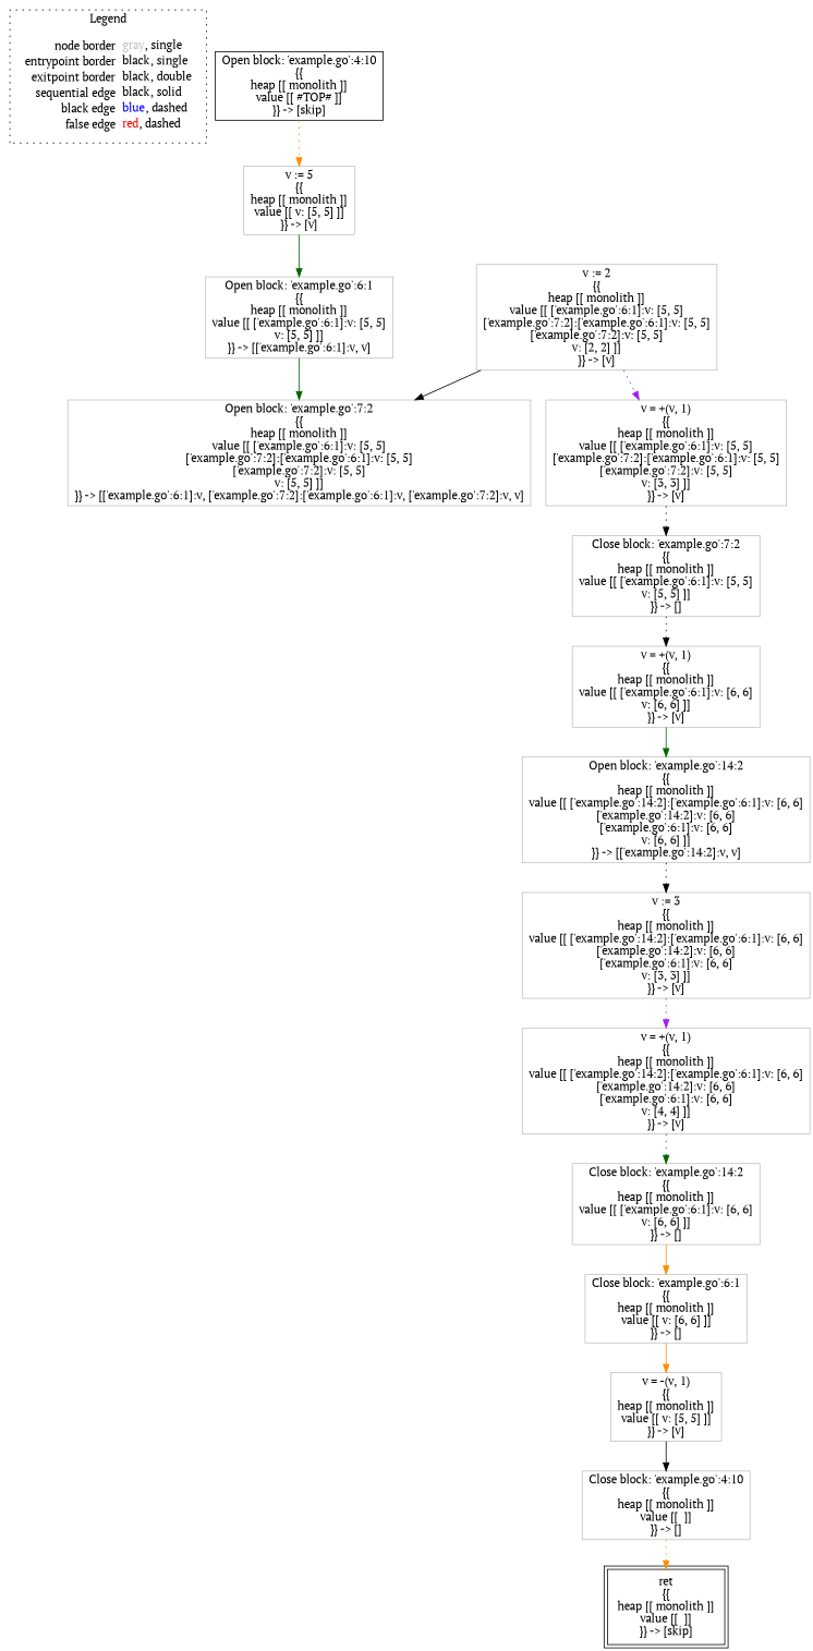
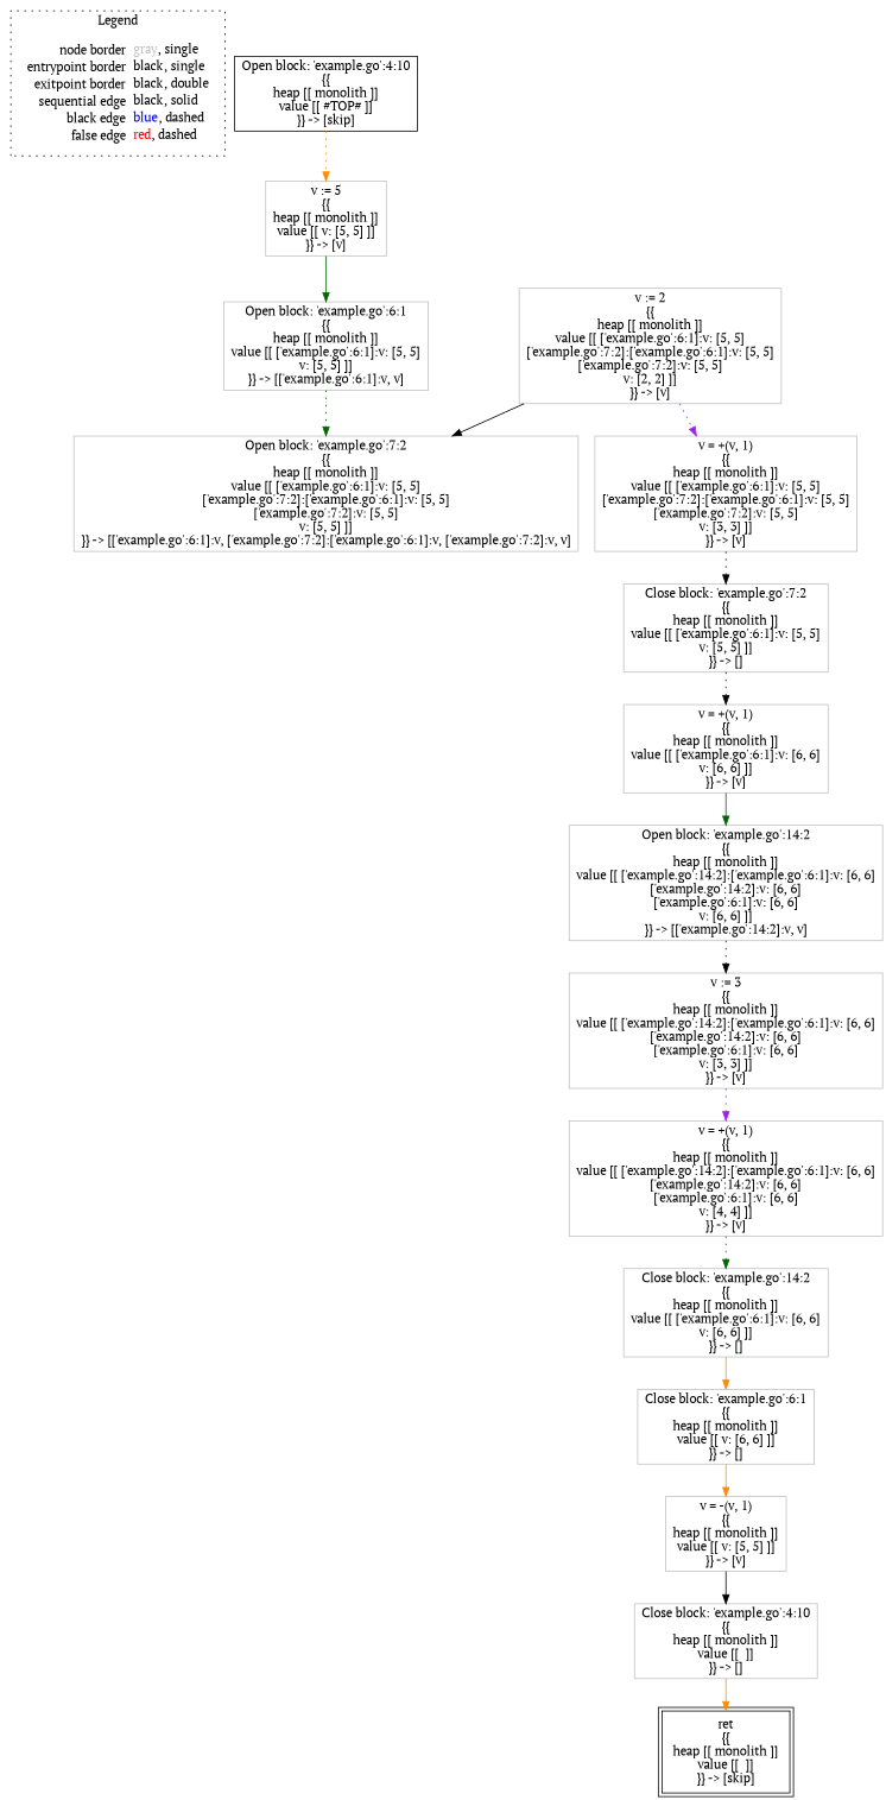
  digraph {
    fontname="PT Serif"
    node [fontname="PT Serif" shape=rect color=gray]
    edge [color=black fontname="PT Serif" style=dotted]
    n1 [label=<<table border="0" cellpadding="2" cellspacing="0" cellborder="0"><tr><td align="right">node border&nbsp;</td><td align="left"><font color="gray">gray</font>, single</td></tr><tr><td align="right">entrypoint border&nbsp;</td><td align="left"><font color="black">black</font>, single</td></tr><tr><td align="right">exitpoint border&nbsp;</td><td align="left"><font color="black">black</font>, double</td></tr><tr><td align="right">sequential edge&nbsp;</td><td align="left"><font color="black">black</font>, solid</td></tr><tr><td align="right">black edge&nbsp;</td><td align="left"><font color="blue">blue</font>, dashed</td></tr><tr><td align="right">false edge&nbsp;</td><td align="left"><font color="red">red</font>, dashed</td></tr></table>> shape=plaintext color=""]
    n2 [color=black label=<Open block: 'example.go':4:10<BR/>{{<BR/>heap [[ monolith ]]<BR/>value [[ #TOP# ]]<BR/>}} -&gt; [skip]>]
    n3 [label=<v := 5<BR/>{{<BR/>heap [[ monolith ]]<BR/>value [[ v: [5, 5] ]]<BR/>}} -&gt; [v]>]
    n4 [label=<Open block: 'example.go':6:1<BR/>{{<BR/>heap [[ monolith ]]<BR/>value [[ ['example.go':6:1]:v: [5, 5]<BR/>v: [5, 5] ]]<BR/>}} -&gt; [['example.go':6:1]:v, v]>]
    n5 [label=<v = +(v, 1)<BR/>{{<BR/>heap [[ monolith ]]<BR/>value [[ ['example.go':14:2]:['example.go':6:1]:v: [6, 6]<BR/>['example.go':14:2]:v: [6, 6]<BR/>['example.go':6:1]:v: [6, 6]<BR/>v: [4, 4] ]]<BR/>}} -&gt; [v]>]
    n6 [label=<Close block: 'example.go':14:2<BR/>{{<BR/>heap [[ monolith ]]<BR/>value [[ ['example.go':6:1]:v: [6, 6]<BR/>v: [6, 6] ]]<BR/>}} -&gt; []>]
    n7 [label=<Close block: 'example.go':6:1<BR/>{{<BR/>heap [[ monolith ]]<BR/>value [[ v: [6, 6] ]]<BR/>}} -&gt; []>]
    n8 [label=<v := 2<BR/>{{<BR/>heap [[ monolith ]]<BR/>value [[ ['example.go':6:1]:v: [5, 5]<BR/>['example.go':7:2]:['example.go':6:1]:v: [5, 5]<BR/>['example.go':7:2]:v: [5, 5]<BR/>v: [2, 2] ]]<BR/>}} -&gt; [v]>]
    n9 [label=<v = +(v, 1)<BR/>{{<BR/>heap [[ monolith ]]<BR/>value [[ ['example.go':6:1]:v: [5, 5]<BR/>['example.go':7:2]:['example.go':6:1]:v: [5, 5]<BR/>['example.go':7:2]:v: [5, 5]<BR/>v: [3, 3] ]]<BR/>}} -&gt; [v]>]
    n10 [label=<Open block: 'example.go':7:2<BR/>{{<BR/>heap [[ monolith ]]<BR/>value [[ ['example.go':6:1]:v: [5, 5]<BR/>['example.go':7:2]:['example.go':6:1]:v: [5, 5]<BR/>['example.go':7:2]:v: [5, 5]<BR/>v: [5, 5] ]]<BR/>}} -&gt; [['example.go':6:1]:v, ['example.go':7:2]:['example.go':6:1]:v, ['example.go':7:2]:v, v]>]
    n11 [label=<Close block: 'example.go':7:2<BR/>{{<BR/>heap [[ monolith ]]<BR/>value [[ ['example.go':6:1]:v: [5, 5]<BR/>v: [5, 5] ]]<BR/>}} -&gt; []>]
    n12 [label=<v := 3<BR/>{{<BR/>heap [[ monolith ]]<BR/>value [[ ['example.go':14:2]:['example.go':6:1]:v: [6, 6]<BR/>['example.go':14:2]:v: [6, 6]<BR/>['example.go':6:1]:v: [6, 6]<BR/>v: [3, 3] ]]<BR/>}} -&gt; [v]>]
    n13 [label=<v = +(v, 1)<BR/>{{<BR/>heap [[ monolith ]]<BR/>value [[ ['example.go':6:1]:v: [6, 6]<BR/>v: [6, 6] ]]<BR/>}} -&gt; [v]>]
    n14 [label=<Open block: 'example.go':14:2<BR/>{{<BR/>heap [[ monolith ]]<BR/>value [[ ['example.go':14:2]:['example.go':6:1]:v: [6, 6]<BR/>['example.go':14:2]:v: [6, 6]<BR/>['example.go':6:1]:v: [6, 6]<BR/>v: [6, 6] ]]<BR/>}} -&gt; [['example.go':14:2]:v, v]>]
    n15 [label=<v = -(v, 1)<BR/>{{<BR/>heap [[ monolith ]]<BR/>value [[ v: [5, 5] ]]<BR/>}} -&gt; [v]>]
    n16 [label=<Close block: 'example.go':4:10<BR/>{{<BR/>heap [[ monolith ]]<BR/>value [[  ]]<BR/>}} -&gt; []>]
    n17 [color=black label=<ret<BR/>{{<BR/>heap [[ monolith ]]<BR/>value [[  ]]<BR/>}} -&gt; [skip]> peripheries=2]
    subgraph cluster_1 {
      label=Legend
      style=dotted
      n1
    }
    n2 -> n3 [color=darkorange]
    n3 -> n4 [color=darkgreen style=solid]
-   n4 -> n10 [color=darkgreen style=solid]
+   n4 -> n10 [color=darkgreen]
    n5 -> n6 [color=darkgreen]
    n6 -> n7 [color=darkorange style=solid]
    n7 -> n15 [color=darkorange style=solid]
    n8 -> n9 [color=purple]
    n8 -> n10 [style=solid]
    n9 -> n11
    n11 -> n13
    n12 -> n5 [color=purple]
    n13 -> n14 [color=darkgreen style=solid]
    n14 -> n12
    n15 -> n16 [style=solid]
-   n16 -> n17 [color=darkorange]
+   n16 -> n17 [color=darkorange style=solid]
  }
